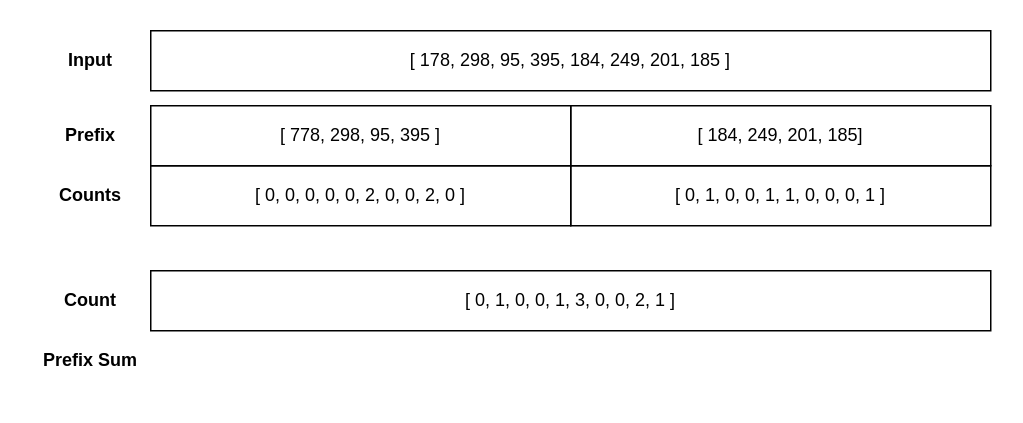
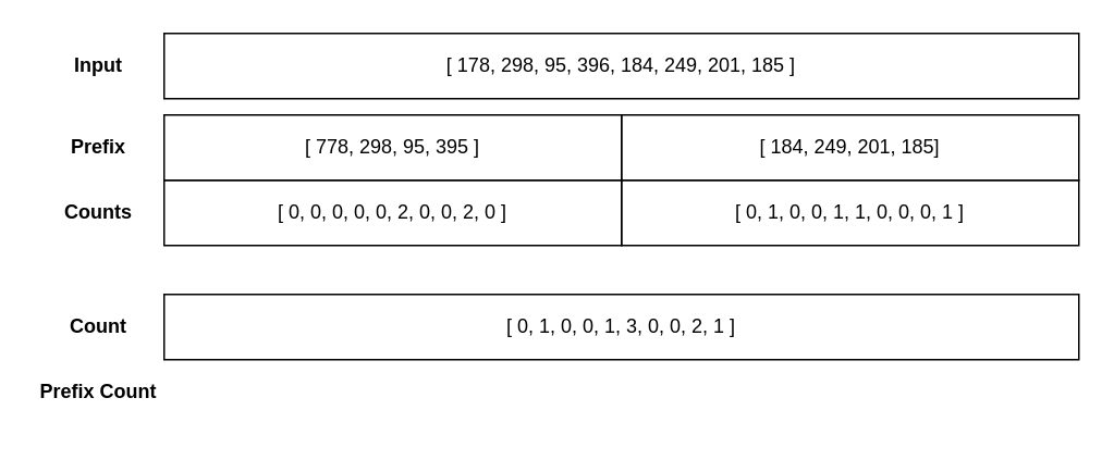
  <mxCell id="0" />
  <mxCell id="1" parent="0" />
- <mxCell id="2" value="[ 178, 298, 95, 395, 184, 249, 201, 185 ]" style="text;html=1;strokeColor=default;fillColor=none;align=center;verticalAlign=middle;whiteSpace=wrap;rounded=0;" vertex="1" parent="1"><mxGeometry x="100" y="20" width="560" height="40" as="geometry" /></mxCell>
+ <mxCell id="2" value="[ 178, 298, 95, 396, 184, 249, 201, 185 ]" style="text;html=1;strokeColor=default;fillColor=none;align=center;verticalAlign=middle;whiteSpace=wrap;rounded=0;" vertex="1" parent="1"><mxGeometry x="100" y="20" width="560" height="40" as="geometry" /></mxCell>
  <mxCell id="3" value="[ 0, 0, 0, 0, 0, 2, 0, 0, 2, 0 ]" style="text;html=1;strokeColor=default;fillColor=none;align=center;verticalAlign=middle;whiteSpace=wrap;rounded=0;" vertex="1" parent="1"><mxGeometry x="100" y="110" width="280" height="40" as="geometry" /></mxCell>
  <mxCell id="4" value="[ 0, 1, 0, 0, 1, 1, 0, 0, 0, 1 ]" style="text;html=1;strokeColor=default;fillColor=none;align=center;verticalAlign=middle;whiteSpace=wrap;rounded=0;" vertex="1" parent="1"><mxGeometry x="380" y="110" width="280" height="40" as="geometry" /></mxCell>
  <mxCell id="5" value="[ 0, 1, 0, 0, 1, 3, 0, 0, 2, 1 ]" style="text;html=1;strokeColor=default;fillColor=none;align=center;verticalAlign=middle;whiteSpace=wrap;rounded=0;" vertex="1" parent="1"><mxGeometry x="100" y="180" width="560" height="40" as="geometry" /></mxCell>
  <mxCell id="6" value="[ 778, 298, 95, 395 ]" style="text;html=1;strokeColor=default;fillColor=none;align=center;verticalAlign=middle;whiteSpace=wrap;rounded=0;" vertex="1" parent="1"><mxGeometry x="100" y="70" width="280" height="40" as="geometry" /></mxCell>
  <mxCell id="7" value="[ 184, 249, 201, 185]" style="text;html=1;strokeColor=default;fillColor=none;align=center;verticalAlign=middle;whiteSpace=wrap;rounded=0;" vertex="1" parent="1"><mxGeometry x="380" y="70" width="280" height="40" as="geometry" /></mxCell>
  <mxCell id="8" value="&lt;b&gt;Input&lt;/b&gt;" style="text;html=1;strokeColor=none;fillColor=none;align=center;verticalAlign=middle;whiteSpace=wrap;rounded=0;" vertex="1" parent="1"><mxGeometry y="20" width="80" height="40" as="geometry" x="20" /></mxCell>
  <mxCell id="9" value="&lt;b&gt;Prefix&lt;/b&gt;" style="text;html=1;strokeColor=none;fillColor=none;align=center;verticalAlign=middle;whiteSpace=wrap;rounded=0;" vertex="1" parent="1"><mxGeometry y="70" width="80" height="40" as="geometry" x="20" /></mxCell>
  <mxCell id="10" value="&lt;b&gt;Counts&lt;/b&gt;" style="text;html=1;strokeColor=none;fillColor=none;align=center;verticalAlign=middle;whiteSpace=wrap;rounded=0;" vertex="1" parent="1"><mxGeometry y="110" width="80" height="40" as="geometry" x="20" /></mxCell>
  <mxCell id="11" value="&lt;b&gt;Count&lt;/b&gt;" style="text;html=1;strokeColor=none;fillColor=none;align=center;verticalAlign=middle;whiteSpace=wrap;rounded=0;" vertex="1" parent="1"><mxGeometry y="180" width="80" height="40" as="geometry" x="20" /></mxCell>
- <mxCell id="12" value="&lt;b&gt;Prefix Sum&lt;/b&gt;" style="text;html=1;strokeColor=none;fillColor=none;align=center;verticalAlign=middle;whiteSpace=wrap;rounded=0;" vertex="1" parent="1"><mxGeometry y="220" width="80" height="40" as="geometry" x="20" /></mxCell>
+ <mxCell id="12" value="&lt;b&gt;Prefix Count&lt;/b&gt;" style="text;html=1;strokeColor=none;fillColor=none;align=center;verticalAlign=middle;whiteSpace=wrap;rounded=0;" vertex="1" parent="1"><mxGeometry y="220" width="80" height="40" as="geometry" x="20" /></mxCell>
